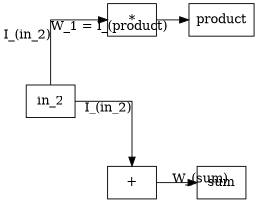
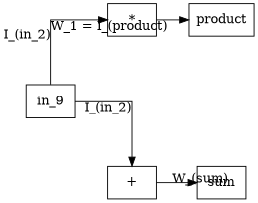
  digraph {
    forcelabels=true
    nodesep=2.0
    rankdir=LR
    splines=ortho
    node [shape=box]
    edge [xlabel="I_(in_2)"]
    n1 [label="*"]
    n2 [label=product]
    n3 [label="+"]
    n4 [label=sum]
-   n5 [label=in_2]
+   n5 [label=in_9]
    n1 -> n2 [xlabel="W_1 = I_(product)"]
    n3 -> n4 [xlabel="W_(sum)"]
    n5 -> n1
    n5 -> n3
  }
